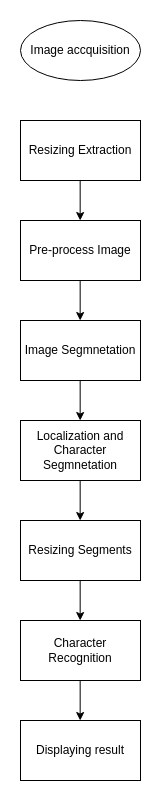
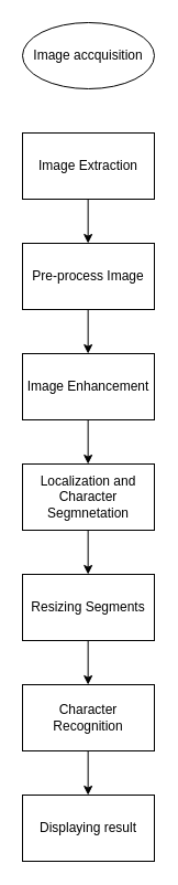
  <mxCell id="0" />
  <mxCell id="1" parent="0" />
  <mxCell id="2" value="Image accquisition" style="ellipse;whiteSpace=wrap;html=1;" vertex="1" parent="1"><mxGeometry x="20" y="20" width="120" height="60" as="geometry" /></mxCell>
- <mxCell id="3" value="Resizing Extraction" style="rounded=0;whiteSpace=wrap;html=1;" vertex="1" parent="1"><mxGeometry x="20" y="120" width="120" height="60" as="geometry" /></mxCell>
+ <mxCell id="3" value="Image Extraction" style="rounded=0;whiteSpace=wrap;html=1;" vertex="1" parent="1"><mxGeometry x="20" y="120" width="120" height="60" as="geometry" /></mxCell>
  <mxCell id="4" value="Pre-process Image" style="rounded=0;whiteSpace=wrap;html=1;" vertex="1" parent="1"><mxGeometry x="20" y="220" width="120" height="60" as="geometry" /></mxCell>
- <mxCell id="5" value="Image Segmnetation" style="rounded=0;whiteSpace=wrap;html=1;" vertex="1" parent="1"><mxGeometry x="20" y="320" width="120" height="60" as="geometry" /></mxCell>
+ <mxCell id="5" value="Image Enhancement" style="rounded=0;whiteSpace=wrap;html=1;" vertex="1" parent="1"><mxGeometry x="20" y="320" width="120" height="60" as="geometry" /></mxCell>
  <mxCell id="6" value="Localization and Character Segmnetation" style="rounded=0;whiteSpace=wrap;html=1;" vertex="1" parent="1"><mxGeometry x="20" y="420" width="120" height="60" as="geometry" /></mxCell>
  <mxCell id="7" value="Resizing Segments" style="rounded=0;whiteSpace=wrap;html=1;" vertex="1" parent="1"><mxGeometry x="20" y="520" width="120" height="60" as="geometry" /></mxCell>
  <mxCell id="8" value="Character Recognition" style="rounded=0;whiteSpace=wrap;html=1;" vertex="1" parent="1"><mxGeometry x="20" y="620" width="120" height="60" as="geometry" /></mxCell>
  <mxCell id="9" value="Displaying result" style="rounded=0;whiteSpace=wrap;html=1;" vertex="1" parent="1"><mxGeometry x="20" y="720" width="120" height="60" as="geometry" /></mxCell>
  <mxCell id="10" value="" style="endArrow=classic;html=1;rounded=0;exitX=0.5;exitY=1;exitDx=0;exitDy=0;entryX=0.5;entryY=0;entryDx=0;entryDy=0;" edge="1" parent="1"><mxGeometry width="50" height="50" relative="1" as="geometry"><mxPoint x="79.66" y="180" as="sourcePoint" /><mxPoint x="79.66" y="220" as="targetPoint" /></mxGeometry></mxCell>
  <mxCell id="11" value="" style="endArrow=classic;html=1;rounded=0;exitX=0.5;exitY=1;exitDx=0;exitDy=0;entryX=0.5;entryY=0;entryDx=0;entryDy=0;" edge="1" parent="1"><mxGeometry width="50" height="50" relative="1" as="geometry"><mxPoint x="79.66" y="280" as="sourcePoint" /><mxPoint x="79.66" y="320" as="targetPoint" /></mxGeometry></mxCell>
  <mxCell id="12" value="" style="endArrow=classic;html=1;rounded=0;exitX=0.5;exitY=1;exitDx=0;exitDy=0;entryX=0.5;entryY=0;entryDx=0;entryDy=0;" edge="1" parent="1"><mxGeometry width="50" height="50" relative="1" as="geometry"><mxPoint x="79.66" y="380" as="sourcePoint" /><mxPoint x="79.66" y="420" as="targetPoint" /></mxGeometry></mxCell>
  <mxCell id="13" value="" style="endArrow=classic;html=1;rounded=0;exitX=0.5;exitY=1;exitDx=0;exitDy=0;entryX=0.5;entryY=0;entryDx=0;entryDy=0;" edge="1" parent="1"><mxGeometry width="50" height="50" relative="1" as="geometry"><mxPoint x="79.66" y="480" as="sourcePoint" /><mxPoint x="79.66" y="520" as="targetPoint" /></mxGeometry></mxCell>
  <mxCell id="14" value="" style="endArrow=classic;html=1;rounded=0;exitX=0.5;exitY=1;exitDx=0;exitDy=0;entryX=0.5;entryY=0;entryDx=0;entryDy=0;" edge="1" parent="1"><mxGeometry width="50" height="50" relative="1" as="geometry"><mxPoint x="79.66" y="680" as="sourcePoint" /><mxPoint x="79.66" y="720" as="targetPoint" /></mxGeometry></mxCell>
  <mxCell id="15" value="" style="endArrow=classic;html=1;rounded=0;exitX=0.5;exitY=1;exitDx=0;exitDy=0;entryX=0.5;entryY=0;entryDx=0;entryDy=0;" edge="1" parent="1"><mxGeometry width="50" height="50" relative="1" as="geometry"><mxPoint x="79.66" y="580" as="sourcePoint" /><mxPoint x="79.66" y="620" as="targetPoint" /></mxGeometry></mxCell>
